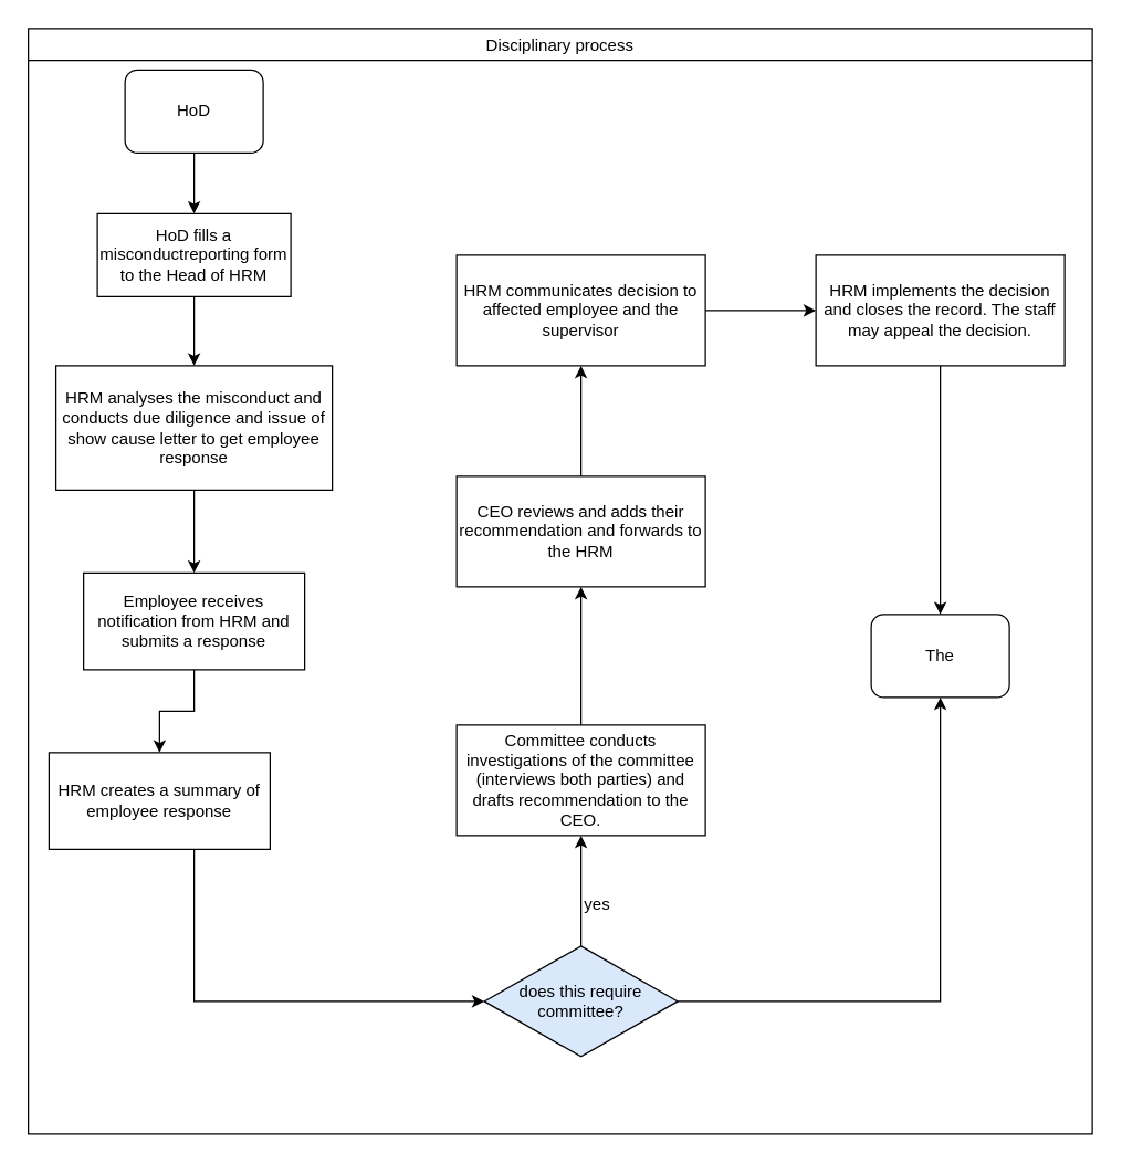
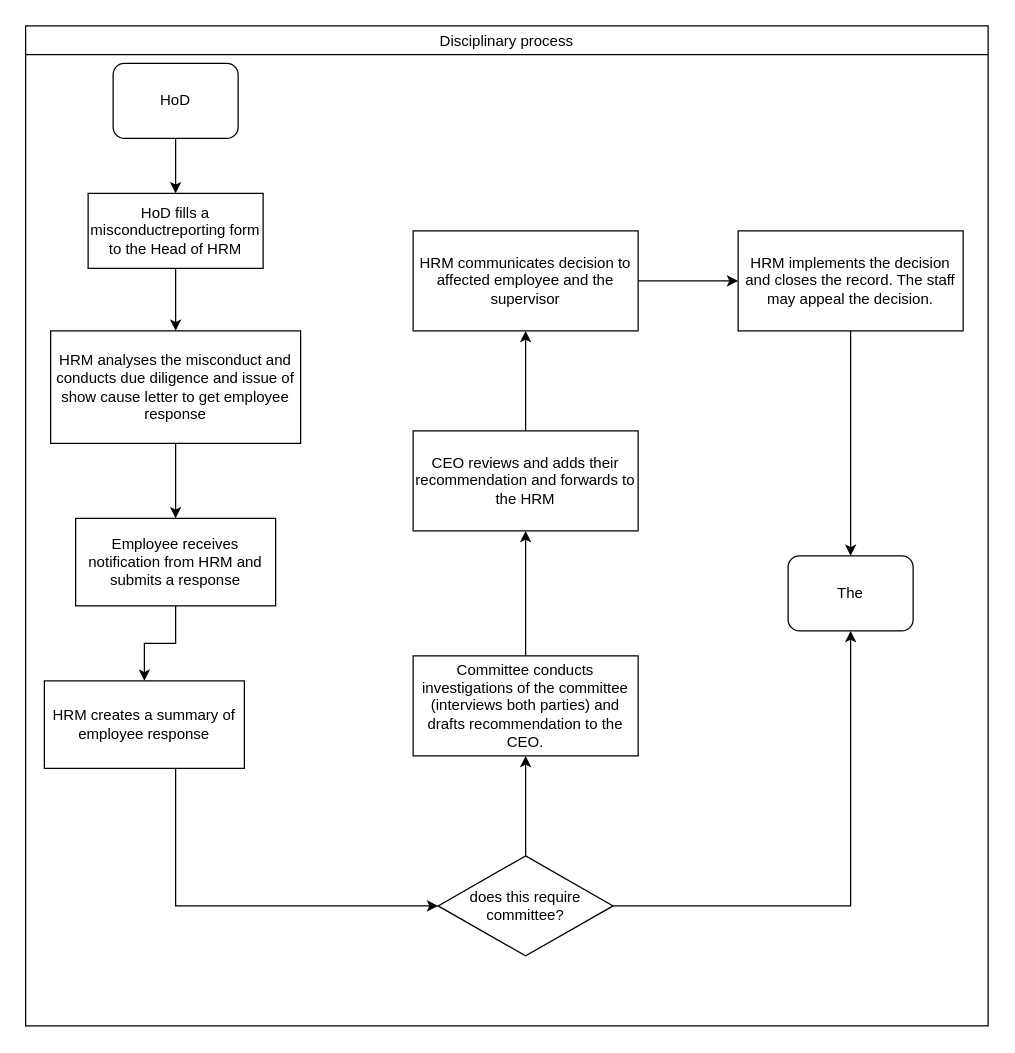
  <mxCell id="0" />
  <mxCell id="1" parent="0" />
  <mxCell id="2" value="Disciplinary process" style="swimlane;fontStyle=0" parent="1" vertex="1"><mxGeometry x="20" y="20" width="770" height="800" as="geometry" /></mxCell>
  <mxCell id="3" value="HoD" style="rounded=1;whiteSpace=wrap;html=1;" vertex="1" parent="2"><mxGeometry x="70" y="30" width="100" height="60" as="geometry" /></mxCell>
  <mxCell id="4" value="" style="edgeStyle=orthogonalEdgeStyle;rounded=0;orthogonalLoop=1;jettySize=auto;html=1;" edge="1" parent="2" source="5" target="8"><mxGeometry relative="1" as="geometry" /></mxCell>
  <mxCell id="5" value="&lt;span lang=&quot;EN-GB&quot;&gt;HoD fills a misconductreporting form to the Head of HRM &lt;/span&gt;" style="rounded=0;whiteSpace=wrap;html=1;" vertex="1" parent="2"><mxGeometry x="50" y="134" width="140" height="60" as="geometry" /></mxCell>
  <mxCell id="6" value="" style="edgeStyle=orthogonalEdgeStyle;rounded=0;orthogonalLoop=1;jettySize=auto;html=1;" edge="1" parent="2" source="3" target="5"><mxGeometry relative="1" as="geometry"><mxPoint x="120" y="164" as="targetPoint" /></mxGeometry></mxCell>
  <mxCell id="7" value="" style="edgeStyle=orthogonalEdgeStyle;rounded=0;orthogonalLoop=1;jettySize=auto;html=1;" edge="1" parent="2" source="8" target="10"><mxGeometry relative="1" as="geometry" /></mxCell>
  <mxCell id="8" value="&lt;span lang=&quot;EN-GB&quot;&gt;HRM analyses the misconduct and conducts due diligence &lt;/span&gt;&lt;span lang=&quot;EN-GB&quot;&gt;and issue of show cause letter to get employee response&lt;/span&gt;" style="rounded=0;whiteSpace=wrap;html=1;" vertex="1" parent="2"><mxGeometry x="20" y="244" width="200" height="90" as="geometry" /></mxCell>
  <mxCell id="9" value="" style="edgeStyle=orthogonalEdgeStyle;rounded=0;orthogonalLoop=1;jettySize=auto;html=1;" edge="1" parent="2" source="10" target="12"><mxGeometry relative="1" as="geometry" /></mxCell>
  <mxCell id="10" value="&lt;span lang=&quot;EN-GB&quot;&gt;Employee receives notification from HRM and submits a response&lt;/span&gt;" style="rounded=0;whiteSpace=wrap;html=1;" vertex="1" parent="2"><mxGeometry x="40" y="394" width="160" height="70" as="geometry" /></mxCell>
  <mxCell id="11" value="" style="edgeStyle=orthogonalEdgeStyle;rounded=0;orthogonalLoop=1;jettySize=auto;html=1;exitX=0.5;exitY=1;exitDx=0;exitDy=0;" edge="1" parent="2" source="12" target="15"><mxGeometry relative="1" as="geometry"><Array as="points"><mxPoint x="120" y="704" /></Array></mxGeometry></mxCell>
  <mxCell id="12" value="&lt;span lang=&quot;EN-GB&quot;&gt;HRM creates a summary of employee response&lt;/span&gt;" style="rounded=0;whiteSpace=wrap;html=1;" vertex="1" parent="2"><mxGeometry x="15" y="524" width="160" height="70" as="geometry" /></mxCell>
  <mxCell id="13" value="" style="edgeStyle=orthogonalEdgeStyle;rounded=0;orthogonalLoop=1;jettySize=auto;html=1;" edge="1" parent="2" source="15" target="17"><mxGeometry relative="1" as="geometry" /></mxCell>
  <mxCell id="14" value="" style="edgeStyle=orthogonalEdgeStyle;rounded=0;orthogonalLoop=1;jettySize=auto;html=1;entryX=0.5;entryY=1;entryDx=0;entryDy=0;" edge="1" parent="2" source="15" target="18"><mxGeometry relative="1" as="geometry"><mxPoint x="690" y="754" as="targetPoint" /><Array as="points"><mxPoint x="660" y="704" /></Array></mxGeometry></mxCell>
- <mxCell id="15" value="does this require committee?" style="rhombus;whiteSpace=wrap;html=1;rounded=0;fillColor=#dae8fc;" vertex="1" parent="2"><mxGeometry x="330" y="664" width="140" height="80" as="geometry" /></mxCell>
+ <mxCell id="15" value="does this require committee?" style="rhombus;whiteSpace=wrap;html=1;rounded=0;" vertex="1" parent="2"><mxGeometry x="330" y="664" width="140" height="80" as="geometry" /></mxCell>
  <mxCell id="16" value="" style="edgeStyle=orthogonalEdgeStyle;rounded=0;orthogonalLoop=1;jettySize=auto;html=1;" edge="1" parent="2" source="17" target="20"><mxGeometry relative="1" as="geometry" /></mxCell>
  <mxCell id="17" value="&lt;span lang=&quot;EN-GB&quot;&gt;Committee conducts investigations of the committee (interviews both parties) and drafts recommendation to the CEO.&lt;/span&gt;" style="whiteSpace=wrap;html=1;rounded=0;" vertex="1" parent="2"><mxGeometry x="310" y="504" width="180" height="80" as="geometry" /></mxCell>
  <mxCell id="18" value="The" style="rounded=1;whiteSpace=wrap;html=1;" vertex="1" parent="2"><mxGeometry x="610" y="424" width="100" height="60" as="geometry" /></mxCell>
  <mxCell id="19" value="" style="edgeStyle=orthogonalEdgeStyle;rounded=0;orthogonalLoop=1;jettySize=auto;html=1;" edge="1" parent="2" source="20" target="22"><mxGeometry relative="1" as="geometry" /></mxCell>
  <mxCell id="20" value="&lt;span lang=&quot;EN-GB&quot;&gt;CEO reviews and adds their recommendation and forwards to the HRM&lt;/span&gt;" style="whiteSpace=wrap;html=1;rounded=0;" vertex="1" parent="2"><mxGeometry x="310" y="324" width="180" height="80" as="geometry" /></mxCell>
  <mxCell id="21" value="" style="edgeStyle=orthogonalEdgeStyle;rounded=0;orthogonalLoop=1;jettySize=auto;html=1;" edge="1" parent="2" source="22" target="25"><mxGeometry relative="1" as="geometry" /></mxCell>
  <mxCell id="22" value="&lt;span lang=&quot;EN-GB&quot;&gt;HRM communicates decision to affected employee and the supervisor&lt;/span&gt;" style="whiteSpace=wrap;html=1;rounded=0;" vertex="1" parent="2"><mxGeometry x="310" y="164" width="180" height="80" as="geometry" /></mxCell>
- <mxCell id="23" value="yes" style="text;html=1;strokeColor=none;fillColor=none;align=center;verticalAlign=middle;whiteSpace=wrap;rounded=0;" vertex="1" parent="2"><mxGeometry x="392" y="624" width="40" height="20" as="geometry" /></mxCell>
  <mxCell id="24" value="" style="edgeStyle=orthogonalEdgeStyle;rounded=0;orthogonalLoop=1;jettySize=auto;html=1;entryX=0.5;entryY=0;entryDx=0;entryDy=0;" edge="1" parent="2" source="25" target="18"><mxGeometry relative="1" as="geometry"><mxPoint x="660" y="334" as="targetPoint" /></mxGeometry></mxCell>
  <mxCell id="25" value="&lt;span lang=&quot;EN-GB&quot;&gt;HRM &lt;/span&gt;&lt;span lang=&quot;EN-GB&quot;&gt;implements the decision and closes the record. The staff may appeal the decision. &lt;/span&gt;" style="whiteSpace=wrap;html=1;rounded=0;" vertex="1" parent="2"><mxGeometry x="570" y="164" width="180" height="80" as="geometry" /></mxCell>
